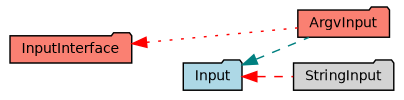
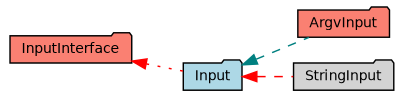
  digraph {
    rankdir=LR
    node [color=black fillcolor=salmon fontname=Helvetica fontsize=10 shape=folder style=filled]
    edge [color=red dir=back fontname=Helvetica fontsize=10 labelfontname=Helvetica labelfontsize=10 style=dashed]
    n1 [fillcolor=lightgrey fontcolor=black height=0.2 label=StringInput width=0.4]
    n2 [height=0.2 label=ArgvInput width=0.4]
    n3 [fillcolor=lightblue height=0.2 label=Input width=0.4]
    n4 [height=0.2 label=InputInterface width=0.4]
    n3 -> n1
    n3 -> n2 [color=teal]
-   n4 -> n2 [style=dotted]
+   n4 -> n3 [style=dotted]
  }
